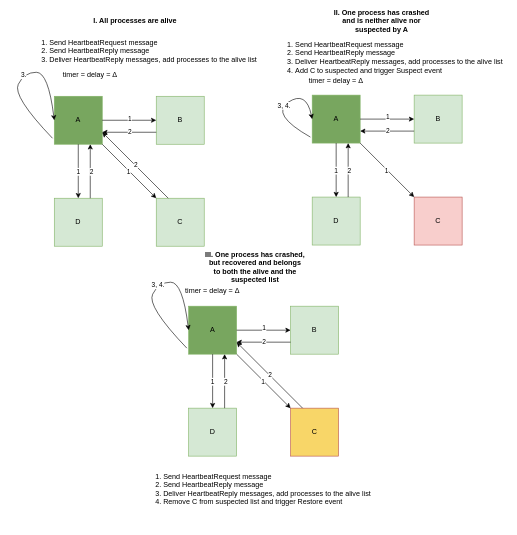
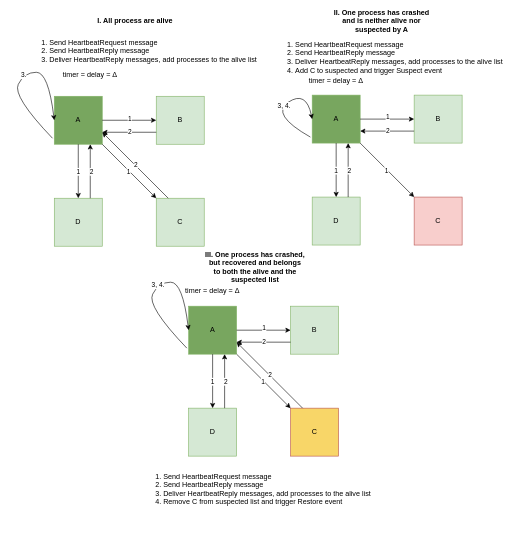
  <mxCell id="0" />
  <mxCell id="1" parent="0" />
  <mxCell id="2" value="A" style="whiteSpace=wrap;html=1;aspect=fixed;fillColor=#78A65F;strokeColor=#82b366;" parent="1" vertex="1"><mxGeometry x="90" y="160" width="80" height="80" as="geometry" /></mxCell>
  <mxCell id="3" value="B" style="whiteSpace=wrap;html=1;aspect=fixed;fillColor=#d5e8d4;strokeColor=#82b366;" parent="1" vertex="1"><mxGeometry x="260" y="160" width="80" height="80" as="geometry" /></mxCell>
  <mxCell id="4" value="D" style="whiteSpace=wrap;html=1;aspect=fixed;fillColor=#d5e8d4;strokeColor=#82b366;" parent="1" vertex="1"><mxGeometry x="90" y="330" width="80" height="80" as="geometry" /></mxCell>
  <mxCell id="5" value="C" style="whiteSpace=wrap;html=1;aspect=fixed;fillColor=#d5e8d4;strokeColor=#82b366;" parent="1" vertex="1"><mxGeometry x="260" y="330" width="80" height="80" as="geometry" /></mxCell>
  <mxCell id="6" value="timer = delay = Δ" style="text;html=1;strokeColor=none;fillColor=none;align=center;verticalAlign=middle;whiteSpace=wrap;rounded=0;" parent="1" vertex="1"><mxGeometry x="95" y="110" width="110" height="30" as="geometry" /></mxCell>
  <mxCell id="7" value="" style="endArrow=classic;html=1;rounded=0;exitX=1;exitY=0.5;exitDx=0;exitDy=0;entryX=0;entryY=0.5;entryDx=0;entryDy=0;" parent="1" source="2" target="3" edge="1"><mxGeometry width="50" height="50" relative="1" as="geometry"><mxPoint x="330" y="350" as="sourcePoint" /><mxPoint x="380" y="300" as="targetPoint" /></mxGeometry></mxCell>
  <mxCell id="8" value="1" style="edgeLabel;html=1;align=center;verticalAlign=middle;resizable=0;points=[];" parent="7" vertex="1" connectable="0"><mxGeometry x="-0.011" y="4" relative="1" as="geometry"><mxPoint as="offset" /></mxGeometry></mxCell>
  <mxCell id="9" value="" style="endArrow=classic;html=1;rounded=0;exitX=1;exitY=1;exitDx=0;exitDy=0;entryX=0;entryY=0;entryDx=0;entryDy=0;" parent="1" source="2" target="5" edge="1"><mxGeometry width="50" height="50" relative="1" as="geometry"><mxPoint x="330" y="350" as="sourcePoint" /><mxPoint x="380" y="300" as="targetPoint" /></mxGeometry></mxCell>
  <mxCell id="10" value="1" style="edgeLabel;html=1;align=center;verticalAlign=middle;resizable=0;points=[];" parent="9" vertex="1" connectable="0"><mxGeometry x="-0.003" y="-1" relative="1" as="geometry"><mxPoint as="offset" /></mxGeometry></mxCell>
  <mxCell id="11" value="" style="endArrow=classic;html=1;rounded=0;exitX=0.5;exitY=1;exitDx=0;exitDy=0;entryX=0.5;entryY=0;entryDx=0;entryDy=0;" parent="1" source="2" target="4" edge="1"><mxGeometry width="50" height="50" relative="1" as="geometry"><mxPoint x="330" y="350" as="sourcePoint" /><mxPoint x="380" y="300" as="targetPoint" /></mxGeometry></mxCell>
  <mxCell id="12" value="1" style="edgeLabel;html=1;align=center;verticalAlign=middle;resizable=0;points=[];" parent="11" vertex="1" connectable="0"><mxGeometry x="0.006" y="-1" relative="1" as="geometry"><mxPoint as="offset" /></mxGeometry></mxCell>
  <mxCell id="13" value="&lt;div align=&quot;left&quot;&gt;&lt;ol&gt;&lt;li&gt;Send HeartbeatRequest message&lt;/li&gt;&lt;li&gt;Send HeartbeatReply message&lt;/li&gt;&lt;li&gt;Deliver HeartbeatReply messages, add processes to the alive list&lt;br&gt;&lt;/li&gt;&lt;/ol&gt;&lt;/div&gt;" style="text;html=1;strokeColor=none;fillColor=none;align=left;verticalAlign=middle;whiteSpace=wrap;rounded=0;" parent="1" vertex="1"><mxGeometry x="40" y="30" width="420" height="110" as="geometry" /></mxCell>
  <mxCell id="14" value="" style="endArrow=classic;html=1;rounded=0;exitX=0.25;exitY=0;exitDx=0;exitDy=0;entryX=1;entryY=0.75;entryDx=0;entryDy=0;" parent="1" source="5" target="2" edge="1"><mxGeometry width="50" height="50" relative="1" as="geometry"><mxPoint x="290" y="500" as="sourcePoint" /><mxPoint x="340" y="450" as="targetPoint" /></mxGeometry></mxCell>
  <mxCell id="15" value="2" style="edgeLabel;html=1;align=center;verticalAlign=middle;resizable=0;points=[];" parent="14" vertex="1" connectable="0"><mxGeometry x="0.008" y="-1" relative="1" as="geometry"><mxPoint as="offset" /></mxGeometry></mxCell>
  <mxCell id="16" value="" style="endArrow=classic;html=1;rounded=0;exitX=0;exitY=0.75;exitDx=0;exitDy=0;entryX=1;entryY=0.75;entryDx=0;entryDy=0;" parent="1" source="3" target="2" edge="1"><mxGeometry width="50" height="50" relative="1" as="geometry"><mxPoint x="560" y="530" as="sourcePoint" /><mxPoint x="180" y="190" as="targetPoint" /></mxGeometry></mxCell>
  <mxCell id="17" value="2" style="edgeLabel;html=1;align=center;verticalAlign=middle;resizable=0;points=[];" parent="16" vertex="1" connectable="0"><mxGeometry x="0.008" y="-1" relative="1" as="geometry"><mxPoint as="offset" /></mxGeometry></mxCell>
  <mxCell id="18" value="" style="endArrow=classic;html=1;rounded=0;exitX=0.75;exitY=0;exitDx=0;exitDy=0;entryX=0.75;entryY=1;entryDx=0;entryDy=0;" parent="1" source="4" target="2" edge="1"><mxGeometry width="50" height="50" relative="1" as="geometry"><mxPoint x="570" y="540" as="sourcePoint" /><mxPoint x="190" y="200" as="targetPoint" /></mxGeometry></mxCell>
  <mxCell id="19" value="2" style="edgeLabel;html=1;align=center;verticalAlign=middle;resizable=0;points=[];" parent="18" vertex="1" connectable="0"><mxGeometry x="0.008" y="-1" relative="1" as="geometry"><mxPoint as="offset" /></mxGeometry></mxCell>
  <mxCell id="20" value="" style="curved=1;endArrow=classic;html=1;rounded=0;entryX=0;entryY=0.5;entryDx=0;entryDy=0;exitX=-0.037;exitY=0.875;exitDx=0;exitDy=0;exitPerimeter=0;" parent="1" source="2" target="2" edge="1"><mxGeometry width="50" height="50" relative="1" as="geometry"><mxPoint x="290" y="410" as="sourcePoint" /><mxPoint x="340" y="360" as="targetPoint" /><Array as="points"><mxPoint x="20" y="160" /><mxPoint x="40" y="120" /><mxPoint x="80" y="120" /></Array></mxGeometry></mxCell>
  <mxCell id="21" value="3." style="edgeLabel;html=1;align=center;verticalAlign=middle;resizable=0;points=[];" parent="20" vertex="1" connectable="0"><mxGeometry x="0.046" y="-1" relative="1" as="geometry"><mxPoint as="offset" /></mxGeometry></mxCell>
  <mxCell id="22" value="A" style="whiteSpace=wrap;html=1;aspect=fixed;fillColor=#78A65F;strokeColor=#82b366;" parent="1" vertex="1"><mxGeometry x="520" y="158.07" width="80" height="80" as="geometry" /></mxCell>
  <mxCell id="23" value="B" style="whiteSpace=wrap;html=1;aspect=fixed;fillColor=#d5e8d4;strokeColor=#82b366;" parent="1" vertex="1"><mxGeometry x="690" y="158.07" width="80" height="80" as="geometry" /></mxCell>
  <mxCell id="24" value="D" style="whiteSpace=wrap;html=1;aspect=fixed;fillColor=#d5e8d4;strokeColor=#82b366;" parent="1" vertex="1"><mxGeometry x="520" y="328.07" width="80" height="80" as="geometry" /></mxCell>
  <mxCell id="25" value="C" style="whiteSpace=wrap;html=1;aspect=fixed;fillColor=#f8cecc;strokeColor=#b85450;" parent="1" vertex="1"><mxGeometry x="690" y="328.07" width="80" height="80" as="geometry" /></mxCell>
  <mxCell id="26" value="timer = delay = Δ" style="text;html=1;strokeColor=none;fillColor=none;align=center;verticalAlign=middle;whiteSpace=wrap;rounded=0;" parent="1" vertex="1"><mxGeometry x="505" y="120" width="110" height="30" as="geometry" /></mxCell>
  <mxCell id="27" value="" style="endArrow=classic;html=1;rounded=0;exitX=1;exitY=0.5;exitDx=0;exitDy=0;entryX=0;entryY=0.5;entryDx=0;entryDy=0;" parent="1" source="22" target="23" edge="1"><mxGeometry width="50" height="50" relative="1" as="geometry"><mxPoint x="760" y="348.07" as="sourcePoint" /><mxPoint x="810" y="298.07" as="targetPoint" /></mxGeometry></mxCell>
  <mxCell id="28" value="1" style="edgeLabel;html=1;align=center;verticalAlign=middle;resizable=0;points=[];" parent="27" vertex="1" connectable="0"><mxGeometry x="-0.011" y="4" relative="1" as="geometry"><mxPoint as="offset" /></mxGeometry></mxCell>
  <mxCell id="29" value="" style="endArrow=classic;html=1;rounded=0;exitX=1;exitY=1;exitDx=0;exitDy=0;entryX=0;entryY=0;entryDx=0;entryDy=0;" parent="1" source="22" target="25" edge="1"><mxGeometry width="50" height="50" relative="1" as="geometry"><mxPoint x="760" y="348.07" as="sourcePoint" /><mxPoint x="810" y="298.07" as="targetPoint" /></mxGeometry></mxCell>
  <mxCell id="30" value="1" style="edgeLabel;html=1;align=center;verticalAlign=middle;resizable=0;points=[];" parent="29" vertex="1" connectable="0"><mxGeometry x="-0.003" y="-1" relative="1" as="geometry"><mxPoint as="offset" /></mxGeometry></mxCell>
  <mxCell id="31" value="" style="endArrow=classic;html=1;rounded=0;exitX=0.5;exitY=1;exitDx=0;exitDy=0;entryX=0.5;entryY=0;entryDx=0;entryDy=0;" parent="1" source="22" target="24" edge="1"><mxGeometry width="50" height="50" relative="1" as="geometry"><mxPoint x="760" y="348.07" as="sourcePoint" /><mxPoint x="810" y="298.07" as="targetPoint" /></mxGeometry></mxCell>
  <mxCell id="32" value="1" style="edgeLabel;html=1;align=center;verticalAlign=middle;resizable=0;points=[];" parent="31" vertex="1" connectable="0"><mxGeometry x="0.006" y="-1" relative="1" as="geometry"><mxPoint as="offset" /></mxGeometry></mxCell>
  <mxCell id="33" value="&lt;div align=&quot;left&quot;&gt;&lt;ol&gt;&lt;li&gt;Send HeartbeatRequest message&lt;/li&gt;&lt;li&gt;Send HeartbeatReply message&lt;/li&gt;&lt;li&gt;Deliver HeartbeatReply messages, add processes to the alive list&lt;/li&gt;&lt;li&gt;Add C to suspected and trigger Suspect event&lt;br&gt;&lt;/li&gt;&lt;/ol&gt;&lt;/div&gt;" style="text;html=1;strokeColor=none;fillColor=none;align=left;verticalAlign=middle;whiteSpace=wrap;rounded=0;" parent="1" vertex="1"><mxGeometry x="450" y="40" width="390" height="110" as="geometry" /></mxCell>
  <mxCell id="34" value="" style="endArrow=classic;html=1;rounded=0;exitX=0;exitY=0.75;exitDx=0;exitDy=0;entryX=1;entryY=0.75;entryDx=0;entryDy=0;" parent="1" source="23" target="22" edge="1"><mxGeometry width="50" height="50" relative="1" as="geometry"><mxPoint x="990" y="528.07" as="sourcePoint" /><mxPoint x="610" y="188.07" as="targetPoint" /></mxGeometry></mxCell>
  <mxCell id="35" value="2" style="edgeLabel;html=1;align=center;verticalAlign=middle;resizable=0;points=[];" parent="34" vertex="1" connectable="0"><mxGeometry x="0.008" y="-1" relative="1" as="geometry"><mxPoint as="offset" /></mxGeometry></mxCell>
  <mxCell id="36" value="" style="endArrow=classic;html=1;rounded=0;exitX=0.75;exitY=0;exitDx=0;exitDy=0;entryX=0.75;entryY=1;entryDx=0;entryDy=0;" parent="1" source="24" target="22" edge="1"><mxGeometry width="50" height="50" relative="1" as="geometry"><mxPoint x="1000" y="538.07" as="sourcePoint" /><mxPoint x="620" y="198.07" as="targetPoint" /></mxGeometry></mxCell>
  <mxCell id="37" value="2" style="edgeLabel;html=1;align=center;verticalAlign=middle;resizable=0;points=[];" parent="36" vertex="1" connectable="0"><mxGeometry x="0.008" y="-1" relative="1" as="geometry"><mxPoint as="offset" /></mxGeometry></mxCell>
  <mxCell id="38" value="" style="curved=1;endArrow=classic;html=1;rounded=0;entryX=0;entryY=0.5;entryDx=0;entryDy=0;exitX=-0.037;exitY=0.875;exitDx=0;exitDy=0;exitPerimeter=0;" parent="1" source="22" target="22" edge="1"><mxGeometry width="50" height="50" relative="1" as="geometry"><mxPoint x="720" y="440" as="sourcePoint" /><mxPoint x="770" y="390" as="targetPoint" /><Array as="points"><mxPoint x="450" y="190" /><mxPoint x="510" y="150" /></Array></mxGeometry></mxCell>
  <mxCell id="39" value="3, 4." style="edgeLabel;html=1;align=center;verticalAlign=middle;resizable=0;points=[];" parent="38" vertex="1" connectable="0"><mxGeometry x="0.046" y="-1" relative="1" as="geometry"><mxPoint as="offset" /></mxGeometry></mxCell>
- <mxCell id="40" value="I. All processes are alive" style="text;html=1;strokeColor=none;fillColor=none;align=center;verticalAlign=middle;whiteSpace=wrap;rounded=0;fontStyle=1" parent="1" vertex="1"><mxGeometry x="140" y="20" width="170" height="30" as="geometry" /></mxCell>
+ <mxCell id="40" value="I. All process are alive" style="text;html=1;strokeColor=none;fillColor=none;align=center;verticalAlign=middle;whiteSpace=wrap;rounded=0;fontStyle=1" parent="1" vertex="1"><mxGeometry x="140" y="20" width="170" height="30" as="geometry" /></mxCell>
  <mxCell id="41" value="II. One process has crashed and is neither alive nor suspected by A" style="text;html=1;strokeColor=none;fillColor=none;align=center;verticalAlign=middle;whiteSpace=wrap;rounded=0;fontStyle=1" parent="1" vertex="1"><mxGeometry x="551" y="20" width="170" height="30" as="geometry" /></mxCell>
  <mxCell id="42" value="A" style="whiteSpace=wrap;html=1;aspect=fixed;fillColor=#78A65F;strokeColor=#82b366;" parent="1" vertex="1"><mxGeometry x="314" y="510" width="80" height="80" as="geometry" /></mxCell>
  <mxCell id="43" value="B" style="whiteSpace=wrap;html=1;aspect=fixed;fillColor=#d5e8d4;strokeColor=#82b366;" parent="1" vertex="1"><mxGeometry x="484" y="510" width="80" height="80" as="geometry" /></mxCell>
  <mxCell id="44" value="D" style="whiteSpace=wrap;html=1;aspect=fixed;fillColor=#d5e8d4;strokeColor=#82b366;" parent="1" vertex="1"><mxGeometry x="314" y="680" width="80" height="80" as="geometry" /></mxCell>
  <mxCell id="45" value="C" style="whiteSpace=wrap;html=1;aspect=fixed;fillColor=#F8D668;strokeColor=#b85450;" parent="1" vertex="1"><mxGeometry x="484" y="680" width="80" height="80" as="geometry" /></mxCell>
  <mxCell id="46" value="timer = delay = Δ" style="text;html=1;strokeColor=none;fillColor=none;align=center;verticalAlign=middle;whiteSpace=wrap;rounded=0;" parent="1" vertex="1"><mxGeometry x="299" y="470" width="110" height="30" as="geometry" /></mxCell>
  <mxCell id="47" value="" style="endArrow=classic;html=1;rounded=0;exitX=1;exitY=0.5;exitDx=0;exitDy=0;entryX=0;entryY=0.5;entryDx=0;entryDy=0;" parent="1" source="42" target="43" edge="1"><mxGeometry width="50" height="50" relative="1" as="geometry"><mxPoint x="554" y="700" as="sourcePoint" /><mxPoint x="604" y="650" as="targetPoint" /></mxGeometry></mxCell>
  <mxCell id="48" value="1" style="edgeLabel;html=1;align=center;verticalAlign=middle;resizable=0;points=[];" parent="47" vertex="1" connectable="0"><mxGeometry x="-0.011" y="4" relative="1" as="geometry"><mxPoint as="offset" /></mxGeometry></mxCell>
  <mxCell id="49" value="" style="endArrow=classic;html=1;rounded=0;exitX=1;exitY=1;exitDx=0;exitDy=0;entryX=0;entryY=0;entryDx=0;entryDy=0;" parent="1" source="42" target="45" edge="1"><mxGeometry width="50" height="50" relative="1" as="geometry"><mxPoint x="554" y="700" as="sourcePoint" /><mxPoint x="604" y="650" as="targetPoint" /></mxGeometry></mxCell>
  <mxCell id="50" value="1" style="edgeLabel;html=1;align=center;verticalAlign=middle;resizable=0;points=[];" parent="49" vertex="1" connectable="0"><mxGeometry x="-0.003" y="-1" relative="1" as="geometry"><mxPoint as="offset" /></mxGeometry></mxCell>
  <mxCell id="51" value="" style="endArrow=classic;html=1;rounded=0;exitX=0.5;exitY=1;exitDx=0;exitDy=0;entryX=0.5;entryY=0;entryDx=0;entryDy=0;" parent="1" source="42" target="44" edge="1"><mxGeometry width="50" height="50" relative="1" as="geometry"><mxPoint x="554" y="700" as="sourcePoint" /><mxPoint x="604" y="650" as="targetPoint" /></mxGeometry></mxCell>
  <mxCell id="52" value="1" style="edgeLabel;html=1;align=center;verticalAlign=middle;resizable=0;points=[];" parent="51" vertex="1" connectable="0"><mxGeometry x="0.006" y="-1" relative="1" as="geometry"><mxPoint as="offset" /></mxGeometry></mxCell>
  <mxCell id="53" value="" style="endArrow=classic;html=1;rounded=0;exitX=0;exitY=0.75;exitDx=0;exitDy=0;entryX=1;entryY=0.75;entryDx=0;entryDy=0;" parent="1" source="43" target="42" edge="1"><mxGeometry width="50" height="50" relative="1" as="geometry"><mxPoint x="784" y="880" as="sourcePoint" /><mxPoint x="404" y="540" as="targetPoint" /></mxGeometry></mxCell>
  <mxCell id="54" value="2" style="edgeLabel;html=1;align=center;verticalAlign=middle;resizable=0;points=[];" parent="53" vertex="1" connectable="0"><mxGeometry x="0.008" y="-1" relative="1" as="geometry"><mxPoint as="offset" /></mxGeometry></mxCell>
  <mxCell id="55" value="" style="endArrow=classic;html=1;rounded=0;exitX=0.75;exitY=0;exitDx=0;exitDy=0;entryX=0.75;entryY=1;entryDx=0;entryDy=0;" parent="1" source="44" target="42" edge="1"><mxGeometry width="50" height="50" relative="1" as="geometry"><mxPoint x="794" y="890" as="sourcePoint" /><mxPoint x="414" y="550" as="targetPoint" /></mxGeometry></mxCell>
  <mxCell id="56" value="2" style="edgeLabel;html=1;align=center;verticalAlign=middle;resizable=0;points=[];" parent="55" vertex="1" connectable="0"><mxGeometry x="0.008" y="-1" relative="1" as="geometry"><mxPoint as="offset" /></mxGeometry></mxCell>
  <mxCell id="57" value="" style="curved=1;endArrow=classic;html=1;rounded=0;entryX=0;entryY=0.5;entryDx=0;entryDy=0;exitX=-0.037;exitY=0.875;exitDx=0;exitDy=0;exitPerimeter=0;" parent="1" source="42" target="42" edge="1"><mxGeometry width="50" height="50" relative="1" as="geometry"><mxPoint x="514" y="760" as="sourcePoint" /><mxPoint x="564" y="710" as="targetPoint" /><Array as="points"><mxPoint x="244" y="510" /><mxPoint x="264" y="470" /><mxPoint x="304" y="470" /></Array></mxGeometry></mxCell>
  <mxCell id="58" value="3, 4." style="edgeLabel;html=1;align=center;verticalAlign=middle;resizable=0;points=[];" parent="57" vertex="1" connectable="0"><mxGeometry x="0.046" y="-1" relative="1" as="geometry"><mxPoint as="offset" /></mxGeometry></mxCell>
  <mxCell id="59" value="III. One process has crashed, but recovered and belongs to both the alive and the suspected list" style="text;html=1;strokeColor=none;fillColor=none;align=center;verticalAlign=middle;whiteSpace=wrap;rounded=0;fontStyle=1" parent="1" vertex="1"><mxGeometry x="340" y="430" width="170" height="30" as="geometry" /></mxCell>
  <mxCell id="60" value="" style="endArrow=classic;html=1;rounded=0;exitX=0.25;exitY=0;exitDx=0;exitDy=0;entryX=1;entryY=0.75;entryDx=0;entryDy=0;" parent="1" source="45" target="42" edge="1"><mxGeometry width="50" height="50" relative="1" as="geometry"><mxPoint x="289" y="220" as="sourcePoint" /><mxPoint x="179" y="110" as="targetPoint" /></mxGeometry></mxCell>
  <mxCell id="61" value="2" style="edgeLabel;html=1;align=center;verticalAlign=middle;resizable=0;points=[];" parent="60" vertex="1" connectable="0"><mxGeometry x="0.008" y="-1" relative="1" as="geometry"><mxPoint as="offset" /></mxGeometry></mxCell>
  <mxCell id="62" value="&lt;div align=&quot;left&quot;&gt;&lt;ol&gt;&lt;li&gt;Send HeartbeatRequest message&lt;/li&gt;&lt;li&gt;Send HeartbeatReply message&lt;/li&gt;&lt;li&gt;Deliver HeartbeatReply messages, add processes to the alive list&lt;/li&gt;&lt;li&gt;Remove C from suspected list and trigger Restore event&lt;br&gt;&lt;/li&gt;&lt;/ol&gt;&lt;/div&gt;" style="text;html=1;strokeColor=none;fillColor=none;align=left;verticalAlign=middle;whiteSpace=wrap;rounded=0;" parent="1" vertex="1"><mxGeometry x="230" y="760" width="390" height="110" as="geometry" /></mxCell>
